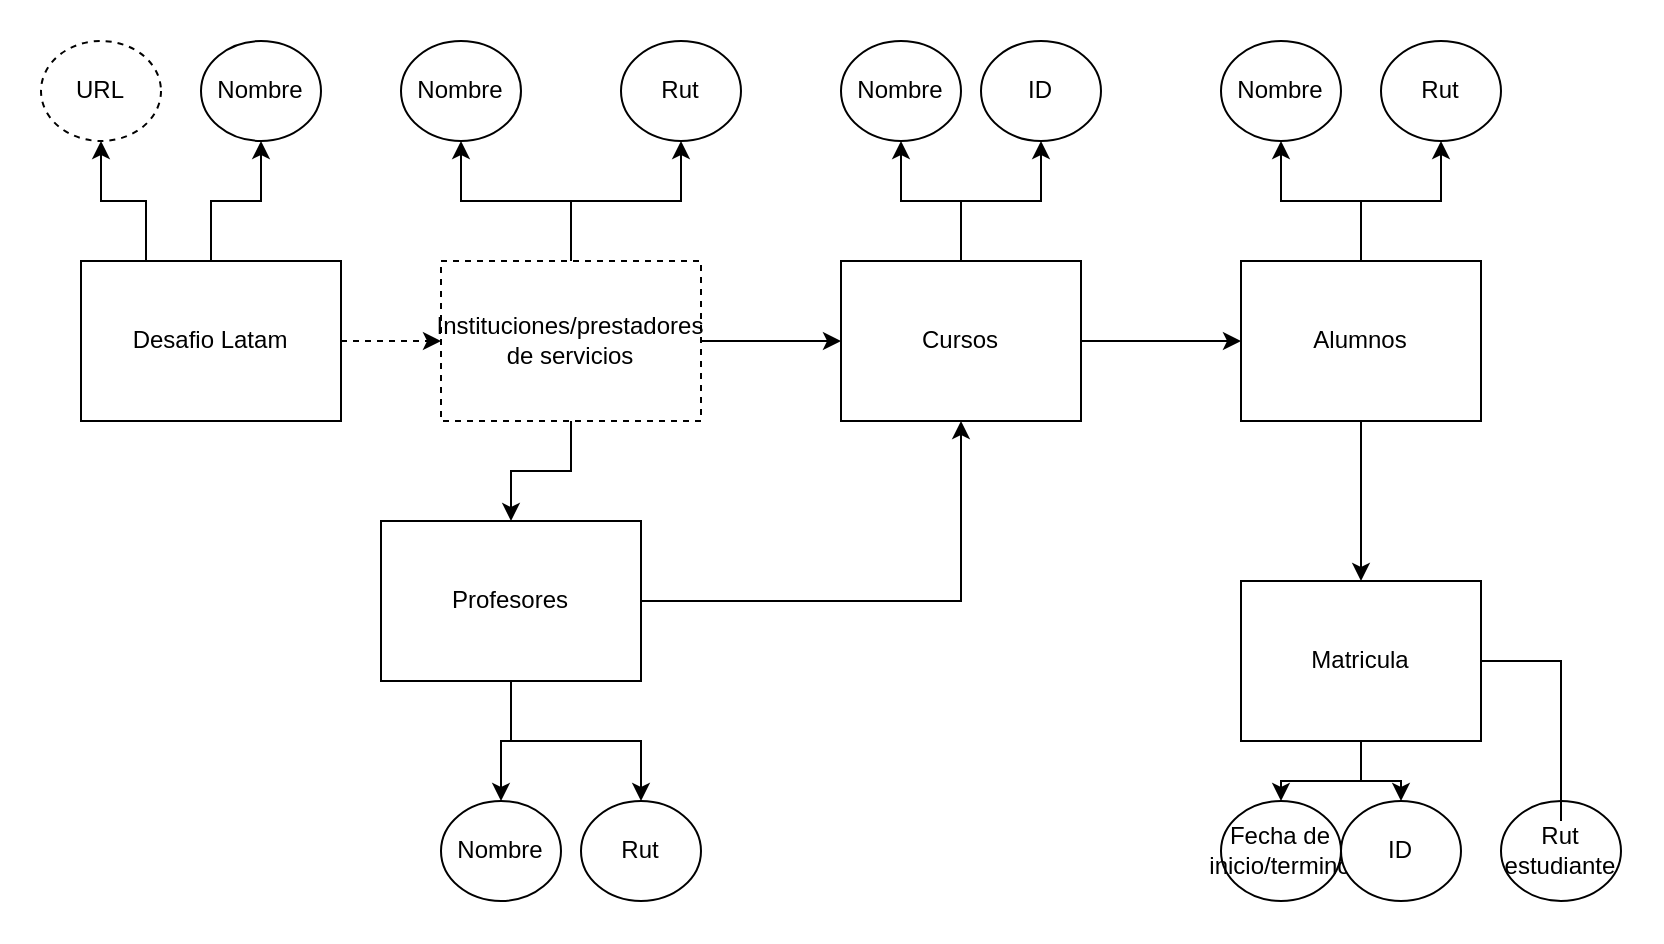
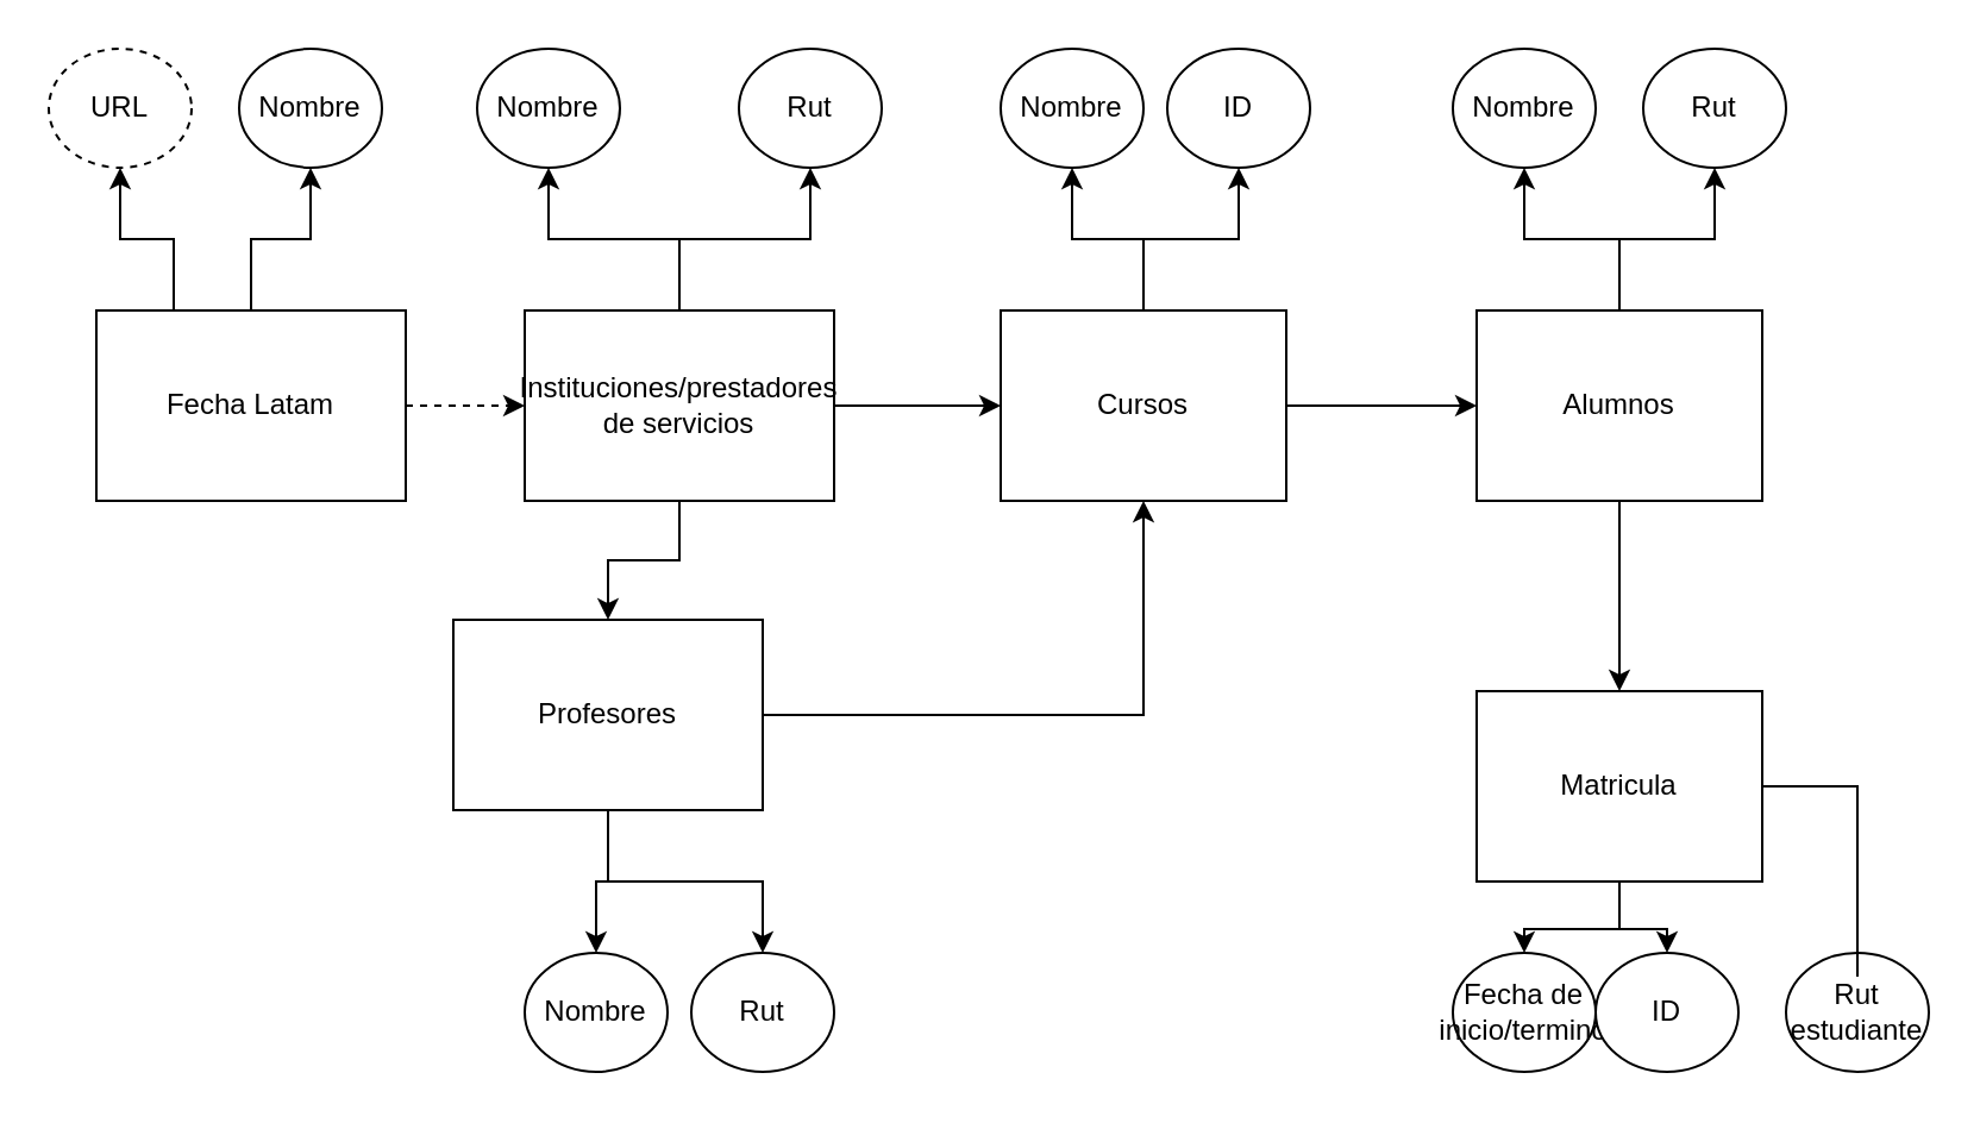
  <mxCell id="0" />
  <mxCell id="1" parent="0" />
  <mxCell id="2" style="edgeStyle=orthogonalEdgeStyle;rounded=0;orthogonalLoop=1;jettySize=auto;html=1;exitX=1;exitY=0.5;exitDx=0;exitDy=0;entryX=0;entryY=0.5;entryDx=0;entryDy=0;dashed=1;" edge="1" parent="1" source="5" target="26"><mxGeometry relative="1" as="geometry" /></mxCell>
  <mxCell id="3" style="edgeStyle=orthogonalEdgeStyle;rounded=0;orthogonalLoop=1;jettySize=auto;html=1;exitX=0.25;exitY=0;exitDx=0;exitDy=0;entryX=0.5;entryY=1;entryDx=0;entryDy=0;" edge="1" parent="1" source="5" target="21"><mxGeometry relative="1" as="geometry" /></mxCell>
  <mxCell id="4" style="edgeStyle=orthogonalEdgeStyle;rounded=0;orthogonalLoop=1;jettySize=auto;html=1;entryX=0.5;entryY=1;entryDx=0;entryDy=0;" edge="1" parent="1" source="5" target="27"><mxGeometry relative="1" as="geometry" /></mxCell>
- <mxCell id="5" value="Desafio Latam" style="rounded=0;whiteSpace=wrap;html=1;" vertex="1" parent="1"><mxGeometry x="40" y="130" width="130" height="80" as="geometry" /></mxCell>
+ <mxCell id="5" value="Fecha Latam" style="rounded=0;whiteSpace=wrap;html=1;" vertex="1" parent="1"><mxGeometry x="40" y="130" width="130" height="80" as="geometry" /></mxCell>
  <mxCell id="6" style="edgeStyle=orthogonalEdgeStyle;rounded=0;orthogonalLoop=1;jettySize=auto;html=1;exitX=1;exitY=0.5;exitDx=0;exitDy=0;" edge="1" parent="1" source="9" target="13"><mxGeometry relative="1" as="geometry" /></mxCell>
  <mxCell id="7" style="edgeStyle=orthogonalEdgeStyle;rounded=0;orthogonalLoop=1;jettySize=auto;html=1;exitX=0.5;exitY=0;exitDx=0;exitDy=0;entryX=0.5;entryY=1;entryDx=0;entryDy=0;" edge="1" parent="1" source="9" target="29"><mxGeometry relative="1" as="geometry" /></mxCell>
  <mxCell id="8" style="edgeStyle=orthogonalEdgeStyle;rounded=0;orthogonalLoop=1;jettySize=auto;html=1;exitX=0.5;exitY=0;exitDx=0;exitDy=0;entryX=0.5;entryY=1;entryDx=0;entryDy=0;" edge="1" parent="1" source="9" target="33"><mxGeometry relative="1" as="geometry" /></mxCell>
  <mxCell id="9" value="Cursos" style="rounded=0;whiteSpace=wrap;html=1;" vertex="1" parent="1"><mxGeometry x="420" y="130" width="120" height="80" as="geometry" /></mxCell>
  <mxCell id="10" style="edgeStyle=orthogonalEdgeStyle;rounded=0;orthogonalLoop=1;jettySize=auto;html=1;exitX=0.5;exitY=1;exitDx=0;exitDy=0;entryX=0.5;entryY=0;entryDx=0;entryDy=0;" edge="1" parent="1" source="13" target="20"><mxGeometry relative="1" as="geometry" /></mxCell>
  <mxCell id="11" style="edgeStyle=orthogonalEdgeStyle;rounded=0;orthogonalLoop=1;jettySize=auto;html=1;exitX=0.5;exitY=0;exitDx=0;exitDy=0;" edge="1" parent="1" source="13" target="30"><mxGeometry relative="1" as="geometry" /></mxCell>
  <mxCell id="12" style="edgeStyle=orthogonalEdgeStyle;rounded=0;orthogonalLoop=1;jettySize=auto;html=1;exitX=0.5;exitY=0;exitDx=0;exitDy=0;" edge="1" parent="1" source="13" target="34"><mxGeometry relative="1" as="geometry" /></mxCell>
  <mxCell id="13" value="Alumnos" style="rounded=0;whiteSpace=wrap;html=1;" vertex="1" parent="1"><mxGeometry x="620" y="130" width="120" height="80" as="geometry" /></mxCell>
  <mxCell id="14" style="edgeStyle=orthogonalEdgeStyle;rounded=0;orthogonalLoop=1;jettySize=auto;html=1;exitX=1;exitY=0.5;exitDx=0;exitDy=0;entryX=0.5;entryY=1;entryDx=0;entryDy=0;" edge="1" parent="1" source="17" target="9"><mxGeometry relative="1" as="geometry" /></mxCell>
  <mxCell id="15" style="edgeStyle=orthogonalEdgeStyle;rounded=0;orthogonalLoop=1;jettySize=auto;html=1;exitX=0.5;exitY=1;exitDx=0;exitDy=0;" edge="1" parent="1" source="17" target="31"><mxGeometry relative="1" as="geometry" /></mxCell>
  <mxCell id="16" style="edgeStyle=orthogonalEdgeStyle;rounded=0;orthogonalLoop=1;jettySize=auto;html=1;exitX=0.5;exitY=1;exitDx=0;exitDy=0;entryX=0.5;entryY=0;entryDx=0;entryDy=0;" edge="1" parent="1" source="17" target="35"><mxGeometry relative="1" as="geometry" /></mxCell>
  <mxCell id="17" value="Profesores" style="rounded=0;whiteSpace=wrap;html=1;" vertex="1" parent="1"><mxGeometry x="190" y="260" width="130" height="80" as="geometry" /></mxCell>
  <mxCell id="18" style="edgeStyle=orthogonalEdgeStyle;rounded=0;orthogonalLoop=1;jettySize=auto;html=1;exitX=0.5;exitY=1;exitDx=0;exitDy=0;entryX=0.5;entryY=0;entryDx=0;entryDy=0;" edge="1" parent="1" source="20" target="36"><mxGeometry relative="1" as="geometry" /></mxCell>
  <mxCell id="19" style="edgeStyle=orthogonalEdgeStyle;rounded=0;orthogonalLoop=1;jettySize=auto;html=1;entryX=0.5;entryY=0;entryDx=0;entryDy=0;" edge="1" parent="1" source="20" target="37"><mxGeometry relative="1" as="geometry" /></mxCell>
  <mxCell id="20" value="Matricula" style="rounded=0;whiteSpace=wrap;html=1;" vertex="1" parent="1"><mxGeometry x="620" y="290" width="120" height="80" as="geometry" /></mxCell>
  <mxCell id="21" value="URL" style="ellipse;whiteSpace=wrap;html=1;dashed=1;" vertex="1" parent="1"><mxGeometry y="20" width="60" height="50" as="geometry" x="20" /></mxCell>
  <mxCell id="22" style="edgeStyle=orthogonalEdgeStyle;rounded=0;orthogonalLoop=1;jettySize=auto;html=1;exitX=1;exitY=0.5;exitDx=0;exitDy=0;entryX=0;entryY=0.5;entryDx=0;entryDy=0;" edge="1" parent="1" source="26" target="9"><mxGeometry relative="1" as="geometry" /></mxCell>
  <mxCell id="23" style="edgeStyle=orthogonalEdgeStyle;rounded=0;orthogonalLoop=1;jettySize=auto;html=1;exitX=0.5;exitY=1;exitDx=0;exitDy=0;entryX=0.5;entryY=0;entryDx=0;entryDy=0;" edge="1" parent="1" source="26" target="17"><mxGeometry relative="1" as="geometry" /></mxCell>
  <mxCell id="24" style="edgeStyle=orthogonalEdgeStyle;rounded=0;orthogonalLoop=1;jettySize=auto;html=1;exitX=0.5;exitY=0;exitDx=0;exitDy=0;entryX=0.5;entryY=1;entryDx=0;entryDy=0;" edge="1" parent="1" source="26" target="28"><mxGeometry relative="1" as="geometry" /></mxCell>
  <mxCell id="25" style="edgeStyle=orthogonalEdgeStyle;rounded=0;orthogonalLoop=1;jettySize=auto;html=1;entryX=0.5;entryY=1;entryDx=0;entryDy=0;" edge="1" parent="1" source="26" target="32"><mxGeometry relative="1" as="geometry" /></mxCell>
- <mxCell id="26" value="Instituciones/prestadores de servicios" style="rounded=0;whiteSpace=wrap;html=1;dashed=1;" vertex="1" parent="1"><mxGeometry x="220" y="130" width="130" height="80" as="geometry" /></mxCell>
+ <mxCell id="26" value="Instituciones/prestadores de servicios" style="rounded=0;whiteSpace=wrap;html=1;" vertex="1" parent="1"><mxGeometry x="220" y="130" width="130" height="80" as="geometry" /></mxCell>
  <mxCell id="27" value="Nombre" style="ellipse;whiteSpace=wrap;html=1;" vertex="1" parent="1"><mxGeometry x="100" y="20" width="60" height="50" as="geometry" /></mxCell>
  <mxCell id="28" value="Nombre" style="ellipse;whiteSpace=wrap;html=1;" vertex="1" parent="1"><mxGeometry x="200" y="20" width="60" height="50" as="geometry" /></mxCell>
  <mxCell id="29" value="Nombre" style="ellipse;whiteSpace=wrap;html=1;" vertex="1" parent="1"><mxGeometry x="420" y="20" width="60" height="50" as="geometry" /></mxCell>
  <mxCell id="30" value="Nombre" style="ellipse;whiteSpace=wrap;html=1;" vertex="1" parent="1"><mxGeometry x="610" y="20" width="60" height="50" as="geometry" /></mxCell>
  <mxCell id="31" value="Nombre" style="ellipse;whiteSpace=wrap;html=1;" vertex="1" parent="1"><mxGeometry x="220" y="400" width="60" height="50" as="geometry" /></mxCell>
  <mxCell id="32" value="Rut" style="ellipse;whiteSpace=wrap;html=1;" vertex="1" parent="1"><mxGeometry x="310" y="20" width="60" height="50" as="geometry" /></mxCell>
  <mxCell id="33" value="ID" style="ellipse;whiteSpace=wrap;html=1;" vertex="1" parent="1"><mxGeometry x="490" y="20" width="60" height="50" as="geometry" /></mxCell>
  <mxCell id="34" value="Rut" style="ellipse;whiteSpace=wrap;html=1;" vertex="1" parent="1"><mxGeometry x="690" y="20" width="60" height="50" as="geometry" /></mxCell>
  <mxCell id="35" value="Rut" style="ellipse;whiteSpace=wrap;html=1;" vertex="1" parent="1"><mxGeometry x="290" y="400" width="60" height="50" as="geometry" /></mxCell>
  <mxCell id="36" value="Fecha de inicio/termino" style="ellipse;whiteSpace=wrap;html=1;" vertex="1" parent="1"><mxGeometry x="610" y="400" width="60" height="50" as="geometry" /></mxCell>
  <mxCell id="37" value="ID" style="ellipse;whiteSpace=wrap;html=1;" vertex="1" parent="1"><mxGeometry x="670" y="400" width="60" height="50" as="geometry" /></mxCell>
  <mxCell id="38" value="Rut estudiante" style="ellipse;whiteSpace=wrap;html=1;" vertex="1" parent="1"><mxGeometry x="750" y="400" width="60" height="50" as="geometry" /></mxCell>
  <mxCell id="39" style="edgeStyle=orthogonalEdgeStyle;rounded=0;orthogonalLoop=1;jettySize=auto;html=1;entryX=0.5;entryY=0.2;entryDx=0;entryDy=0;entryPerimeter=0;endArrow=none;" edge="1" parent="1" source="20" target="38"><mxGeometry relative="1" as="geometry" /></mxCell>
